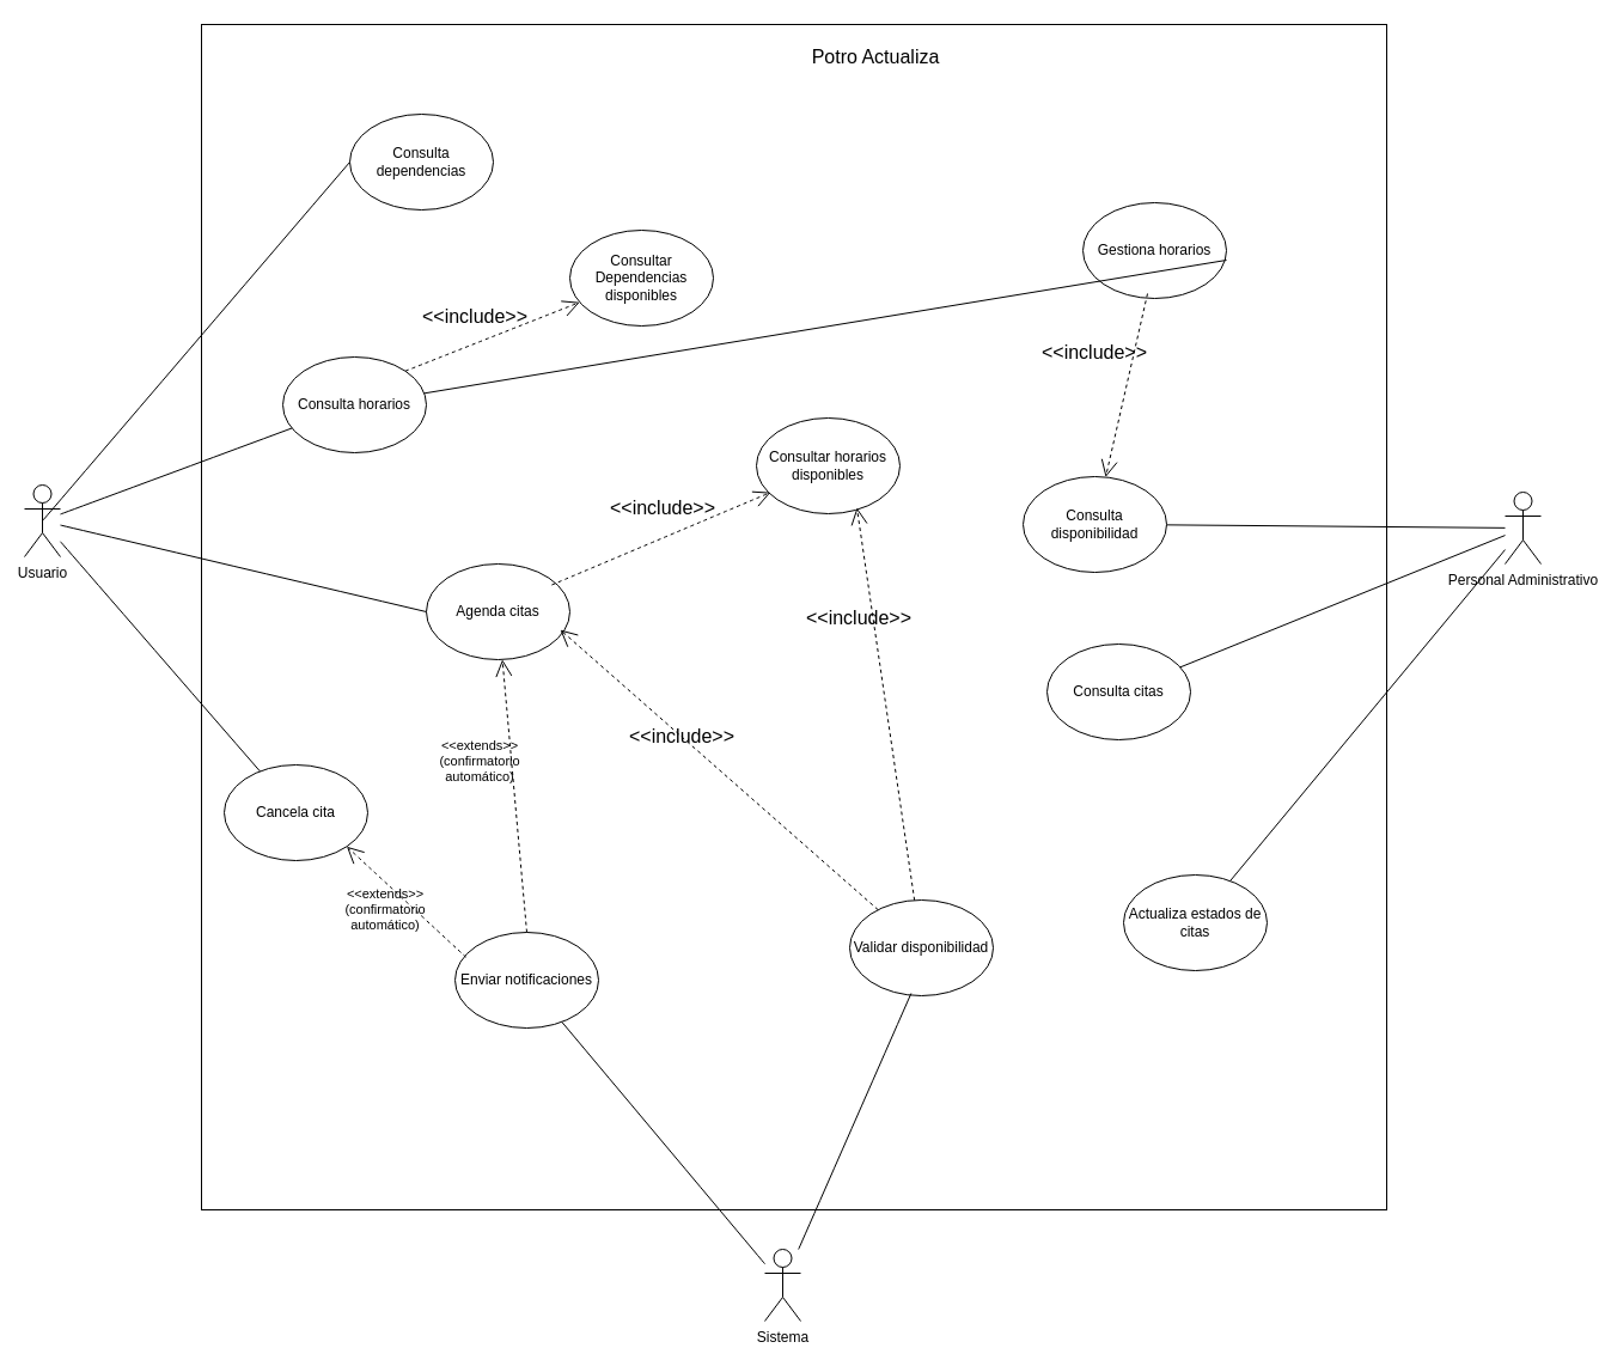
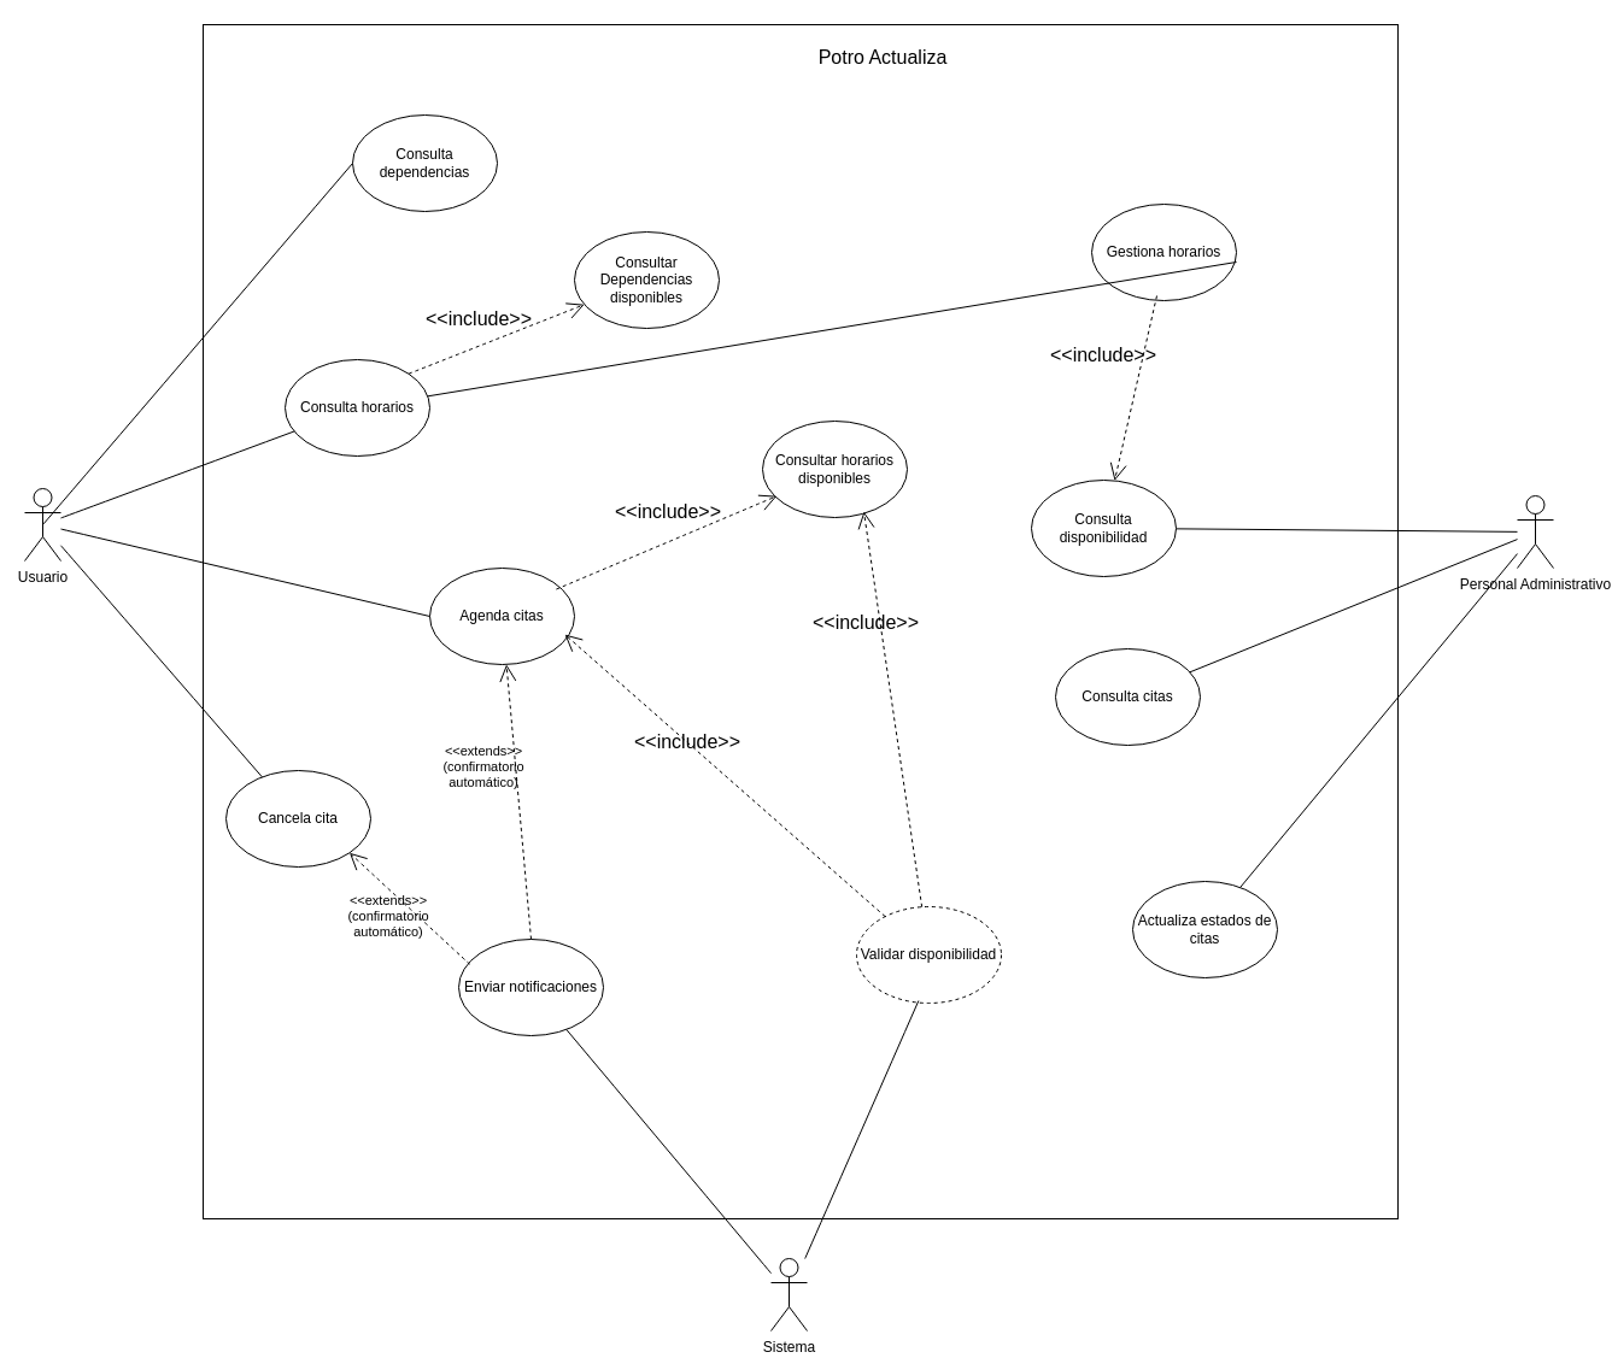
  <mxCell id="0" />
  <mxCell id="1" parent="0" />
  <mxCell id="2" value="Usuario" style="shape=umlActor;verticalLabelPosition=bottom;verticalAlign=top;html=1;outlineConnect=0;" parent="1" vertex="1"><mxGeometry x="20" y="405" width="30" height="60" as="geometry" /></mxCell>
  <mxCell id="3" value="Personal Administrativo" style="shape=umlActor;verticalLabelPosition=bottom;verticalAlign=top;html=1;outlineConnect=0;" parent="1" vertex="1"><mxGeometry x="1258" y="411" width="30" height="60" as="geometry" /></mxCell>
  <mxCell id="4" value="Sistema" style="shape=umlActor;verticalLabelPosition=bottom;verticalAlign=top;html=1;outlineConnect=0;" parent="1" vertex="1"><mxGeometry x="639" y="1044" width="30" height="60" as="geometry" /></mxCell>
  <mxCell id="5" value="" style="whiteSpace=wrap;html=1;aspect=fixed;" parent="1" vertex="1"><mxGeometry x="168" y="20" width="991" height="991" as="geometry" /></mxCell>
  <mxCell id="6" value="Actualiza estados de citas" style="ellipse;whiteSpace=wrap;html=1;" parent="1" vertex="1"><mxGeometry x="939" y="731" width="120" height="80" as="geometry" /></mxCell>
  <mxCell id="7" value="Cancela cita" style="ellipse;whiteSpace=wrap;html=1;" parent="1" vertex="1"><mxGeometry x="187" y="639" width="120" height="80" as="geometry" /></mxCell>
  <mxCell id="8" value="Agenda citas" style="ellipse;whiteSpace=wrap;html=1;" parent="1" vertex="1"><mxGeometry x="356" y="471" width="120" height="80" as="geometry" /></mxCell>
  <mxCell id="9" value="Consulta horarios" style="ellipse;whiteSpace=wrap;html=1;" parent="1" vertex="1"><mxGeometry x="236" y="298" width="120" height="80" as="geometry" /></mxCell>
  <mxCell id="10" value="Consulta dependencias" style="ellipse;whiteSpace=wrap;html=1;" parent="1" vertex="1"><mxGeometry x="292" y="95" width="120" height="80" as="geometry" /></mxCell>
  <mxCell id="11" value="Consulta citas" style="ellipse;whiteSpace=wrap;html=1;" parent="1" vertex="1"><mxGeometry x="875" y="538" width="120" height="80" as="geometry" /></mxCell>
  <mxCell id="12" value="Gestiona horarios" style="ellipse;whiteSpace=wrap;html=1;" parent="1" vertex="1"><mxGeometry x="905" y="169" width="120" height="80" as="geometry" /></mxCell>
  <mxCell id="13" value="Consulta disponibilidad" style="ellipse;whiteSpace=wrap;html=1;" parent="1" vertex="1"><mxGeometry x="855" y="398" width="120" height="80" as="geometry" /></mxCell>
  <mxCell id="14" value="Enviar notificaciones" style="ellipse;whiteSpace=wrap;html=1;" parent="1" vertex="1"><mxGeometry x="380" y="779" width="120" height="80" as="geometry" /></mxCell>
- <mxCell id="15" value="Validar disponibilidad" style="ellipse;whiteSpace=wrap;html=1;" parent="1" vertex="1"><mxGeometry x="710" y="752" width="120" height="80" as="geometry" /></mxCell>
+ <mxCell id="15" value="Validar disponibilidad" style="ellipse;whiteSpace=wrap;html=1;dashed=1;" parent="1" vertex="1"><mxGeometry x="710" y="752" width="120" height="80" as="geometry" /></mxCell>
  <mxCell id="16" value="Potro Actualiza" style="text;html=1;align=center;verticalAlign=middle;whiteSpace=wrap;rounded=0;fontSize=16;" parent="1" vertex="1"><mxGeometry x="570" y="32" width="324" height="30" as="geometry" /></mxCell>
  <mxCell id="17" value="" style="endArrow=none;html=1;rounded=0;fontSize=12;startSize=8;endSize=8;curved=1;exitX=0.5;exitY=0.5;exitDx=0;exitDy=0;exitPerimeter=0;entryX=0;entryY=0.5;entryDx=0;entryDy=0;" parent="1" source="2" target="10" edge="1"><mxGeometry width="50" height="50" relative="1" as="geometry"><mxPoint x="395" y="471" as="sourcePoint" /><mxPoint x="291" y="153" as="targetPoint" /></mxGeometry></mxCell>
  <mxCell id="18" value="" style="endArrow=none;html=1;rounded=0;fontSize=12;startSize=8;endSize=8;curved=1;" parent="1" source="2" target="9" edge="1"><mxGeometry width="50" height="50" relative="1" as="geometry"><mxPoint x="80" y="363" as="sourcePoint" /><mxPoint x="445" y="421" as="targetPoint" /></mxGeometry></mxCell>
  <mxCell id="19" value="Consultar Dependencias disponibles" style="ellipse;whiteSpace=wrap;html=1;" parent="1" vertex="1"><mxGeometry x="476" y="192" width="120" height="80" as="geometry" /></mxCell>
  <mxCell id="20" value="" style="endArrow=open;endSize=12;dashed=1;html=1;rounded=0;fontSize=12;curved=1;exitX=1;exitY=0;exitDx=0;exitDy=0;" parent="1" source="9" target="19" edge="1"><mxGeometry x="-0.007" width="160" relative="1" as="geometry"><mxPoint x="340" y="446" as="sourcePoint" /><mxPoint x="500" y="446" as="targetPoint" /><mxPoint as="offset" /></mxGeometry></mxCell>
  <mxCell id="21" value="&amp;lt;&amp;lt;include&amp;gt;&amp;gt;" style="text;html=1;align=center;verticalAlign=middle;whiteSpace=wrap;rounded=0;fontSize=16;" parent="1" vertex="1"><mxGeometry x="367" y="249" width="60" height="30" as="geometry" /></mxCell>
  <mxCell id="22" value="" style="endArrow=none;html=1;rounded=0;fontSize=12;startSize=8;endSize=8;curved=1;entryX=0;entryY=0.5;entryDx=0;entryDy=0;" parent="1" source="2" target="8" edge="1"><mxGeometry width="50" height="50" relative="1" as="geometry"><mxPoint x="341" y="484" as="sourcePoint" /><mxPoint x="391" y="434" as="targetPoint" /></mxGeometry></mxCell>
  <mxCell id="23" value="Consultar horarios disponibles" style="ellipse;whiteSpace=wrap;html=1;" parent="1" vertex="1"><mxGeometry x="632" y="349" width="120" height="80" as="geometry" /></mxCell>
  <mxCell id="24" value="" style="endArrow=open;endSize=12;dashed=1;html=1;rounded=0;fontSize=12;curved=1;exitX=0.874;exitY=0.219;exitDx=0;exitDy=0;exitPerimeter=0;entryX=0.099;entryY=0.777;entryDx=0;entryDy=0;entryPerimeter=0;" parent="1" source="8" target="23" edge="1"><mxGeometry width="160" relative="1" as="geometry"><mxPoint x="291" y="459" as="sourcePoint" /><mxPoint x="451" y="459" as="targetPoint" /></mxGeometry></mxCell>
  <mxCell id="25" value="&amp;lt;&amp;lt;include&amp;gt;&amp;gt;" style="text;html=1;align=center;verticalAlign=middle;whiteSpace=wrap;rounded=0;fontSize=16;" parent="1" vertex="1"><mxGeometry x="524" y="409" width="60" height="30" as="geometry" /></mxCell>
  <mxCell id="26" value="" style="endArrow=none;html=1;rounded=0;fontSize=12;startSize=8;endSize=8;curved=1;" parent="1" source="2" target="7" edge="1"><mxGeometry width="50" height="50" relative="1" as="geometry"><mxPoint x="244" y="563" as="sourcePoint" /><mxPoint x="294" y="513" as="targetPoint" /></mxGeometry></mxCell>
  <mxCell id="27" value="" style="endArrow=open;endSize=12;dashed=1;html=1;rounded=0;fontSize=12;curved=1;exitX=0.075;exitY=0.258;exitDx=0;exitDy=0;exitPerimeter=0;entryX=1;entryY=1;entryDx=0;entryDy=0;" parent="1" source="14" target="7" edge="1"><mxGeometry width="160" relative="1" as="geometry"><mxPoint x="377" y="661" as="sourcePoint" /><mxPoint x="537" y="661" as="targetPoint" /></mxGeometry></mxCell>
  <mxCell id="28" value="&lt;div&gt;&amp;lt;&amp;lt;extends&amp;gt;&amp;gt;&lt;/div&gt;&lt;div&gt;(confirmatorio automático)&lt;br&gt;&lt;/div&gt;" style="text;html=1;align=center;verticalAlign=middle;whiteSpace=wrap;rounded=0;fontSize=11;" parent="1" vertex="1"><mxGeometry x="292" y="745" width="60" height="30" as="geometry" /></mxCell>
  <mxCell id="29" value="" style="endArrow=none;html=1;rounded=0;fontSize=12;startSize=8;endSize=8;curved=1;" parent="1" source="4" target="14" edge="1"><mxGeometry width="50" height="50" relative="1" as="geometry"><mxPoint x="594" y="724" as="sourcePoint" /><mxPoint x="644" y="674" as="targetPoint" /></mxGeometry></mxCell>
  <mxCell id="30" value="" style="endArrow=none;html=1;rounded=0;fontSize=12;startSize=8;endSize=8;curved=1;entryX=0.428;entryY=0.975;entryDx=0;entryDy=0;entryPerimeter=0;" parent="1" source="4" target="15" edge="1"><mxGeometry width="50" height="50" relative="1" as="geometry"><mxPoint x="594" y="724" as="sourcePoint" /><mxPoint x="644" y="674" as="targetPoint" /></mxGeometry></mxCell>
  <mxCell id="31" value="" style="endArrow=none;html=1;rounded=0;exitX=1;exitY=0.6;exitDx=0;exitDy=0;exitPerimeter=0;" parent="1" source="12" target="9" edge="1"><mxGeometry width="50" height="50" relative="1" as="geometry"><mxPoint x="602" y="304" as="sourcePoint" /><mxPoint x="652" y="254" as="targetPoint" /></mxGeometry></mxCell>
  <mxCell id="32" value="" style="endArrow=none;html=1;rounded=0;" parent="1" source="6" target="3" edge="1"><mxGeometry width="50" height="50" relative="1" as="geometry"><mxPoint x="1158" y="548" as="sourcePoint" /><mxPoint x="1208" y="498" as="targetPoint" /></mxGeometry></mxCell>
  <mxCell id="33" value="" style="endArrow=open;endSize=12;dashed=1;html=1;rounded=0;exitX=0.45;exitY=0.95;exitDx=0;exitDy=0;exitPerimeter=0;" parent="1" source="12" target="13" edge="1"><mxGeometry width="160" relative="1" as="geometry"><mxPoint x="689.996" y="218.424" as="sourcePoint" /><mxPoint x="761.241" y="245.57" as="targetPoint" /></mxGeometry></mxCell>
  <mxCell id="34" value="&amp;lt;&amp;lt;include&amp;gt;&amp;gt;" style="text;html=1;align=center;verticalAlign=middle;whiteSpace=wrap;rounded=0;fontSize=16;" parent="1" vertex="1"><mxGeometry x="885" y="279" width="60" height="30" as="geometry" /></mxCell>
  <mxCell id="35" value="" style="endArrow=none;html=1;rounded=0;" parent="1" source="11" target="3" edge="1"><mxGeometry width="50" height="50" relative="1" as="geometry"><mxPoint x="602" y="340" as="sourcePoint" /><mxPoint x="652" y="290" as="targetPoint" /></mxGeometry></mxCell>
  <mxCell id="36" value="" style="endArrow=open;endSize=12;dashed=1;html=1;rounded=0;exitX=0.5;exitY=0;exitDx=0;exitDy=0;" parent="1" source="14" target="8" edge="1"><mxGeometry width="160" relative="1" as="geometry"><mxPoint x="547" y="555" as="sourcePoint" /><mxPoint x="707" y="555" as="targetPoint" /></mxGeometry></mxCell>
  <mxCell id="37" value="&lt;div&gt;&amp;lt;&amp;lt;extends&amp;gt;&amp;gt;&lt;/div&gt;&lt;div&gt;(confirmatorio automático)&lt;br&gt;&lt;/div&gt;" style="text;html=1;align=center;verticalAlign=middle;whiteSpace=wrap;rounded=0;fontSize=11;" parent="1" vertex="1"><mxGeometry x="371" y="621" width="60" height="30" as="geometry" /></mxCell>
  <mxCell id="38" value="" style="endArrow=open;endSize=12;dashed=1;html=1;rounded=0;entryX=0.7;entryY=0.938;entryDx=0;entryDy=0;entryPerimeter=0;" parent="1" source="15" target="23" edge="1"><mxGeometry width="160" relative="1" as="geometry"><mxPoint x="547" y="435" as="sourcePoint" /><mxPoint x="707" y="435" as="targetPoint" /></mxGeometry></mxCell>
  <mxCell id="39" value="" style="endArrow=open;endSize=12;dashed=1;html=1;rounded=0;entryX=0.933;entryY=0.688;entryDx=0;entryDy=0;entryPerimeter=0;" parent="1" source="15" target="8" edge="1"><mxGeometry width="160" relative="1" as="geometry"><mxPoint x="547" y="435" as="sourcePoint" /><mxPoint x="707" y="435" as="targetPoint" /></mxGeometry></mxCell>
  <mxCell id="40" value="&amp;lt;&amp;lt;include&amp;gt;&amp;gt;" style="text;html=1;align=center;verticalAlign=middle;whiteSpace=wrap;rounded=0;fontSize=16;" parent="1" vertex="1"><mxGeometry x="540" y="600" width="60" height="30" as="geometry" /></mxCell>
  <mxCell id="41" value="&amp;lt;&amp;lt;include&amp;gt;&amp;gt;" style="text;html=1;align=center;verticalAlign=middle;whiteSpace=wrap;rounded=0;fontSize=16;" parent="1" vertex="1"><mxGeometry x="688" y="501" width="60" height="30" as="geometry" /></mxCell>
  <mxCell id="42" value="" style="endArrow=none;html=1;rounded=0;" parent="1" source="13" target="3" edge="1"><mxGeometry width="50" height="50" relative="1" as="geometry"><mxPoint x="602" y="520" as="sourcePoint" /><mxPoint x="652" y="470" as="targetPoint" /></mxGeometry></mxCell>
  <mxCell id="43" style="edgeStyle=orthogonalEdgeStyle;rounded=0;orthogonalLoop=1;jettySize=auto;html=1;exitX=0.5;exitY=1;exitDx=0;exitDy=0;" parent="1" source="34" target="34" edge="1"><mxGeometry relative="1" as="geometry" /></mxCell>
